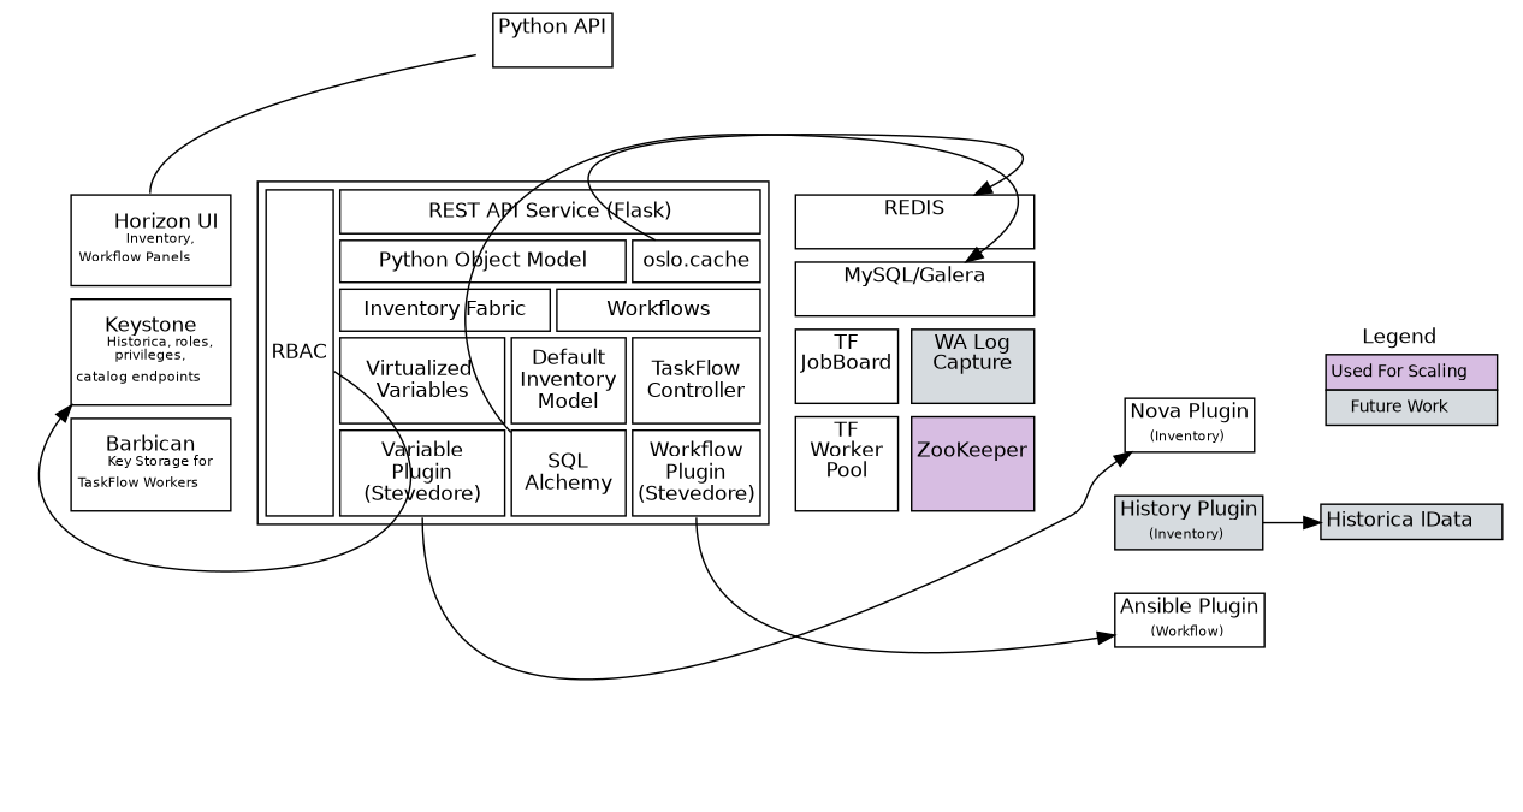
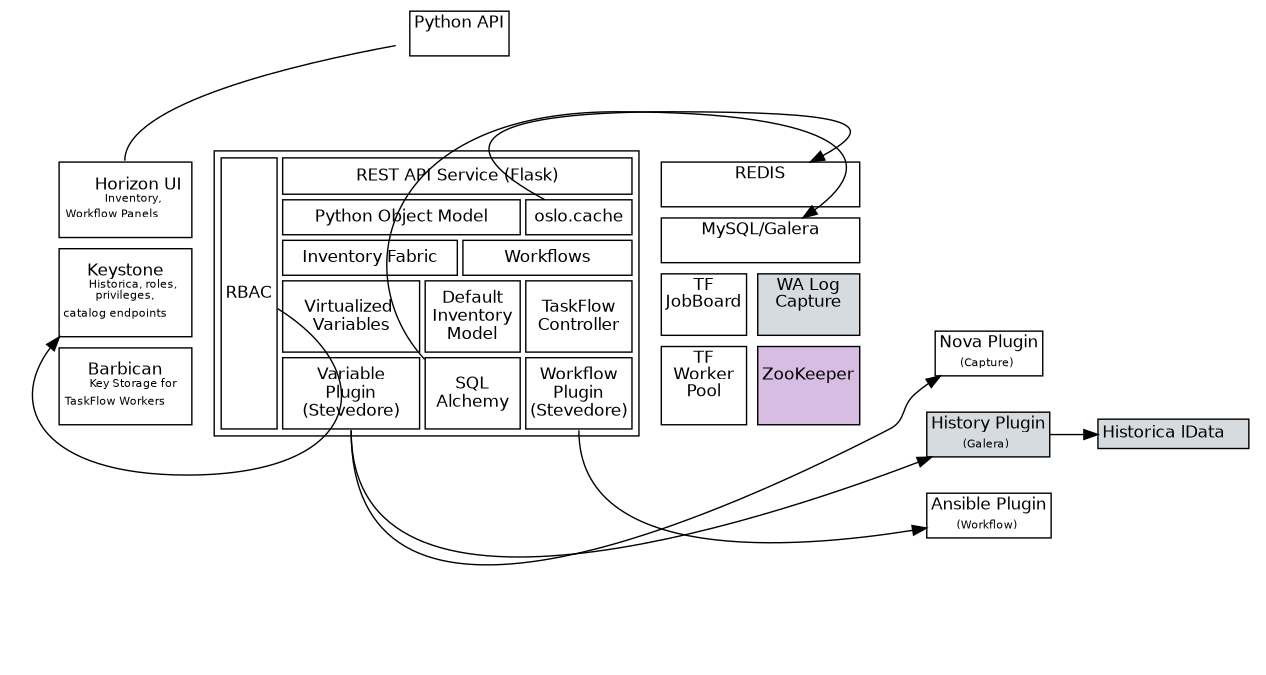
  digraph {
    rankdir=LR
    ranksep=.25
    node [shape=plaintext]
    edge [tailport=VariablePlugin]
    n1 [label=< <TABLE BORDER="0" CELLBORDER="1" CELLSPACING="0">   <TR><TD PORT="PythonApi"><font face="Helvetica" point-size="12">Python API<br/></font>   </TD></TR> </TABLE>>]
    n2 [label=< <TABLE BORDER="0" CELLBORDER="0" CELLSPACING="4"> <TR> <TD> <TABLE BORDER="0" CELLBORDER="1" CELLSPACING="8">    <TR>     <TD PORT="Horizon"><font face="Helvetica" point-size="12">     <font face="Helvetica" point-size="12">Horizon UI<br/><font point-size="8">     Inventory,<br/>Workflow Panels</font></font>     </font></TD>   </TR>   <TR><TD PORT="Keystone"><font face="Helvetica" point-size="12">Keystone<br/><font point-size="8">     Historica, roles,<br/>privileges,<br/>catalog endpoints</font></font>   </TD></TR>   <TR><TD PORT="Barbican"><font face="Helvetica" point-size="12">Barbican<br/><font point-size="8">     Key Storage for<br/>TaskFlow Workers</font></font>   </TD></TR> </TABLE> </TD> <TD> <TABLE BORDER="1" CELLBORDER="1" CELLSPACING="4"> <!--font face="Helvetica"-->   <TR>     <TD rowspan="5" PORT="Rbac"><font face="Helvetica" point-size="12">RBAC</font></TD>     <TD colspan="4" PORT="RestApi"><font face="Helvetica" point-size="12">REST API Service (Flask)</font></TD>   </TR>   <TR>     <TD colspan="3" PORT="PythonObjectModel"><font face="Helvetica" point-size="12">Python Object Model</font></TD>     <TD colspan="1" PORT="OsloCache"><font face="Helvetica" point-size="12">oslo.cache</font></TD>   </TR>   <TR>     <TD colspan="2" PORT="InventoryFabric"><font face="Helvetica" point-size="12">Inventory Fabric</font></TD>     <TD colspan="2" PORT="Workflows"><font face="Helvetica" point-size="12">Workflows</font></TD>   </TR>   <TR>     <TD colspan="1" PORT="VirtualizedVariables"><font face="Helvetica" point-size="12">Virtualized <br/>Variables</font></TD>     <TD colspan="2" PORT="DefaultInventoryModel"><font face="Helvetica" point-size="12">Default<br/>Inventory<br/>Model</font></TD>     <TD colspan="1" PORT="TaskFlowController"><font face="Helvetica" point-size="12">TaskFlow<br/>Controller</font></TD>   </TR>   <TR>     <TD colspan="1" PORT="VariablePlugin"><font face="Helvetica" point-size="12">Variable<br/>Plugin<br/>(Stevedore)</font></TD>     <TD colspan="2" PORT="SqlAlchemy"><font face="Helvetica" point-size="12">SQL<br/>Alchemy</font></TD>     <TD colspan="1" PORT="WorkflowPlugin"><font face="Helvetica" point-size="12">Workflow<br/>Plugin<br/>(Stevedore)</font></TD>   </TR>   <!--/font--> </TABLE> </TD> <TD> <TABLE BORDER="0" CELLBORDER="1" CELLSPACING="8">    <TR><TD COLSPAN="2" PORT="Redis"><font face="Helvetica" point-size="12">REDIS<br/></font>   </TD></TR>    <TR><TD  COLSPAN="2" PORT="MySqlGalera"><font face="Helvetica" point-size="12">MySQL/Galera<br/></font>   </TD></TR>   <TR>   <TD PORT="TfJobBoard"><font face="Helvetica" point-size="12">TF<br/>JobBoard<br/></font>   </TD>   <TD PORT="WaLogCapture" bgcolor="#D6DBDF"><font face="Helvetica" point-size="12">WA Log<br/>Capture<br/></font>   </TD>   </TR>   <TR>   <TD ><font face="Helvetica" point-size="12">TF<br/>Worker<br/>Pool<br/></font>   </TD>   <TD bgcolor="#D7BDE2"><font face="Helvetica" point-size="12" >ZooKeeper<br/></font>   </TD>   </TR>  </TABLE> </TD> </TR> </TABLE>  >]
-   n3 [label=< <TABLE BORDER="0" CELLBORDER="1" CELLSPACING="0">   <TR><TD PORT="NovaPlugin"><font face="Helvetica" point-size="12">Nova Plugin<br/><font point-size="8">     (Inventory)</font></font>   </TD></TR> </TABLE>>]
-   n4 [label=< <TABLE BORDER="0" CELLBORDER="1" CELLSPACING="0">   <TR><TD PORT="HistoryPlugin" bgcolor="#D6DBDF"><font face="Helvetica" point-size="12">History Plugin<br/><font point-size="8">     (Inventory)</font></font>   </TD></TR> </TABLE>>]
+   n3 [label=< <TABLE BORDER="0" CELLBORDER="1" CELLSPACING="0">   <TR><TD PORT="NovaPlugin"><font face="Helvetica" point-size="12">Nova Plugin<br/><font point-size="8">     (Capture)</font></font>   </TD></TR> </TABLE>>]
+   n4 [label=< <TABLE BORDER="0" CELLBORDER="1" CELLSPACING="0">   <TR><TD PORT="HistoryPlugin" bgcolor="#D6DBDF"><font face="Helvetica" point-size="12">History Plugin<br/><font point-size="8">     (Galera)</font></font>   </TD></TR> </TABLE>>]
    n5 [label=< <TABLE BORDER="0" CELLBORDER="1" CELLSPACING="0">   <TR><TD PORT="AnsiblePlugin"><font face="Helvetica" point-size="12">Ansible Plugin<br/><font point-size="8">     (Workflow)</font></font>   </TD></TR> </TABLE>>]
-   n6 [label=< <TABLE BORDER="0" CELLBORDER="0" CELLSPACING="0">   <TR><TD><font face="Helvetica" point-size="12">Legend</font>   </TD></TR>   <TR><TD border="1" bgcolor="#D7BDE2"><font face="Helvetica" point-size="10">Used For Scaling</font>   </TD></TR>   <TR><TD border="1" bgcolor="#D6DBDF"><font face="Helvetica" point-size="10">Future Work</font>   </TD></TR> </TABLE>>]
    n7 [label=< <TABLE BORDER="0" CELLBORDER="1" CELLSPACING="0">   <TR><TD PORT="HistoricalData" bgcolor="#D6DBDF"><font face="Helvetica" point-size="12">Historica lData</font>   </TD></TR> </TABLE>>]
    n2 -> n1 [constraint=false headport=PythonApi tailport=Horizon]
    n2 -> n2 [headport=Keystone tailport=RBAC]
    n2 -> n2 [constraint=false headport=Redis tailport=OsloCache]
    n2 -> n2 [headport=MySqlGalera tailport=SqlAlchemy]
    n2 -> n3 [headport=NovaPlugin]
+   n2 -> n4 [headport=HistoryPlugin]
    n2 -> n5 [headport=AnsiblePlugin tailport=WorkflowPlugin]
-   n2 -> n6 [style=invis tailport=Barbican]
-   n3 -> n6 [style=invis]
    n4 -> n7 [headport=HistoricalData tailport=HistoryPlugin]
  }
